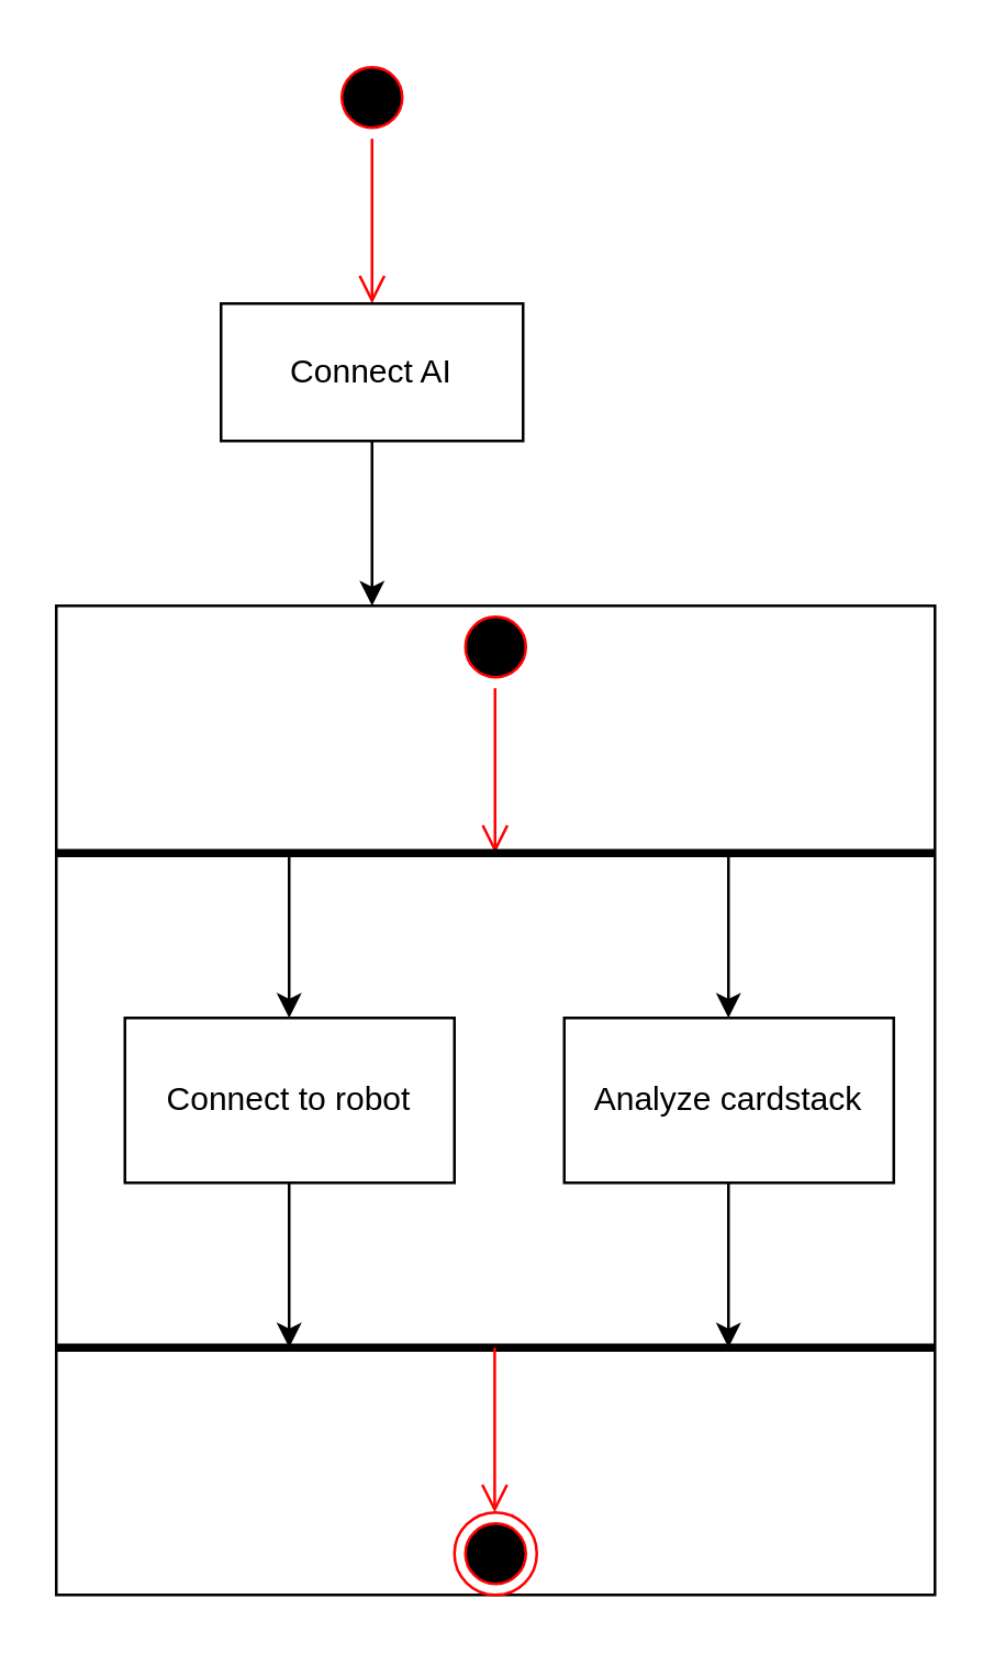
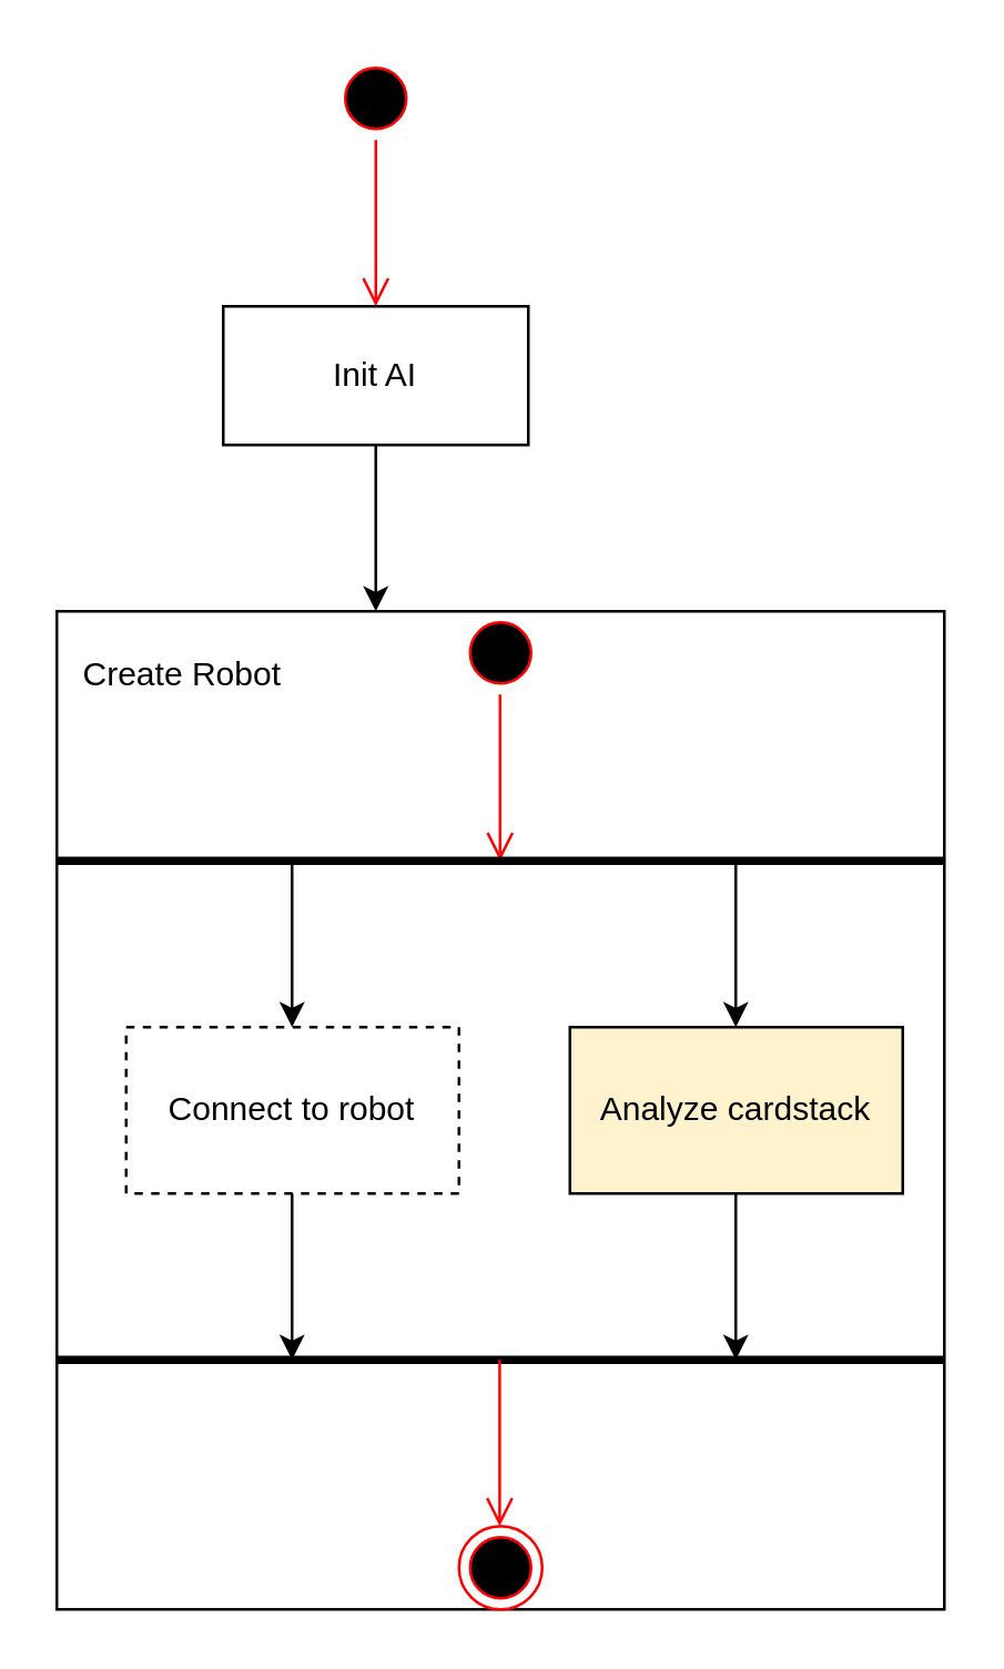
  <mxCell id="0" />
  <mxCell id="1" parent="0" />
  <mxCell id="2" value="" style="ellipse;html=1;shape=startState;fillColor=#000000;strokeColor=#ff0000;" vertex="1" parent="1"><mxGeometry x="120" y="20" width="30" height="30" as="geometry" /></mxCell>
  <mxCell id="3" value="" style="edgeStyle=orthogonalEdgeStyle;html=1;verticalAlign=bottom;endArrow=open;endSize=8;strokeColor=#ff0000;rounded=0;" edge="1" source="2" parent="1"><mxGeometry relative="1" as="geometry"><mxPoint x="135" y="110" as="targetPoint" /></mxGeometry></mxCell>
  <mxCell id="4" style="edgeStyle=orthogonalEdgeStyle;rounded=0;orthogonalLoop=1;jettySize=auto;html=1;" edge="1" parent="1" source="5"><mxGeometry relative="1" as="geometry"><mxPoint x="135" y="220" as="targetPoint" /></mxGeometry></mxCell>
- <mxCell id="5" value="Connect AI" style="html=1;whiteSpace=wrap;" vertex="1" parent="1"><mxGeometry x="80" y="110" width="110" height="50" as="geometry" /></mxCell>
+ <mxCell id="5" value="Init AI" style="html=1;whiteSpace=wrap;" vertex="1" parent="1"><mxGeometry x="80" y="110" width="110" height="50" as="geometry" /></mxCell>
  <mxCell id="6" value="" style="group" vertex="1" connectable="0" parent="1"><mxGeometry x="20" y="220" width="320" height="360" as="geometry" /></mxCell>
  <mxCell id="7" value="" style="group;strokeColor=default;" vertex="1" connectable="0" parent="6"><mxGeometry width="320" height="360" as="geometry" /></mxCell>
- <mxCell id="8" value="Connect to robot" style="rounded=0;whiteSpace=wrap;html=1;" vertex="1" parent="7"><mxGeometry x="25" y="150" width="120" height="60" as="geometry" /></mxCell>
- <mxCell id="9" value="Analyze cardstack" style="rounded=0;whiteSpace=wrap;html=1;" vertex="1" parent="7"><mxGeometry x="185" y="150" width="120" height="60" as="geometry" /></mxCell>
+ <mxCell id="8" value="Connect to robot" style="rounded=0;whiteSpace=wrap;html=1;dashed=1;" vertex="1" parent="7"><mxGeometry x="25" y="150" width="120" height="60" as="geometry" /></mxCell>
+ <mxCell id="9" value="Analyze cardstack" style="rounded=0;whiteSpace=wrap;html=1;fillColor=#fff2cc;" vertex="1" parent="7"><mxGeometry x="185" y="150" width="120" height="60" as="geometry" /></mxCell>
  <mxCell id="10" value="" style="ellipse;html=1;shape=startState;fillColor=#000000;strokeColor=#ff0000;" vertex="1" parent="7"><mxGeometry x="145" width="30" height="30" as="geometry" /></mxCell>
  <mxCell id="11" value="" style="edgeStyle=orthogonalEdgeStyle;html=1;verticalAlign=bottom;endArrow=open;endSize=8;strokeColor=#ff0000;rounded=0;" edge="1" parent="7"><mxGeometry relative="1" as="geometry"><mxPoint x="159.8" y="90" as="targetPoint" /><mxPoint x="159.8" y="30" as="sourcePoint" /></mxGeometry></mxCell>
  <mxCell id="12" value="" style="endArrow=none;html=1;rounded=0;strokeWidth=3;" edge="1" parent="7"><mxGeometry width="50" height="50" relative="1" as="geometry"><mxPoint y="90" as="sourcePoint" /><mxPoint x="320" y="90" as="targetPoint" /></mxGeometry></mxCell>
  <mxCell id="13" style="edgeStyle=orthogonalEdgeStyle;rounded=0;orthogonalLoop=1;jettySize=auto;html=1;" edge="1" parent="7"><mxGeometry relative="1" as="geometry"><mxPoint x="84.8" y="150" as="targetPoint" /><mxPoint x="84.8" y="90" as="sourcePoint" /></mxGeometry></mxCell>
  <mxCell id="14" style="edgeStyle=orthogonalEdgeStyle;rounded=0;orthogonalLoop=1;jettySize=auto;html=1;" edge="1" parent="7"><mxGeometry relative="1" as="geometry"><mxPoint x="244.8" y="150" as="targetPoint" /><mxPoint x="244.8" y="90" as="sourcePoint" /></mxGeometry></mxCell>
  <mxCell id="15" value="" style="endArrow=none;html=1;rounded=0;strokeWidth=3;" edge="1" parent="7"><mxGeometry width="50" height="50" relative="1" as="geometry"><mxPoint y="270" as="sourcePoint" /><mxPoint x="320" y="270" as="targetPoint" /></mxGeometry></mxCell>
  <mxCell id="16" style="edgeStyle=orthogonalEdgeStyle;rounded=0;orthogonalLoop=1;jettySize=auto;html=1;" edge="1" parent="7"><mxGeometry relative="1" as="geometry"><mxPoint x="84.8" y="270" as="targetPoint" /><mxPoint x="84.8" y="210" as="sourcePoint" /></mxGeometry></mxCell>
  <mxCell id="17" style="edgeStyle=orthogonalEdgeStyle;rounded=0;orthogonalLoop=1;jettySize=auto;html=1;" edge="1" parent="7"><mxGeometry relative="1" as="geometry"><mxPoint x="244.8" y="270" as="targetPoint" /><mxPoint x="244.8" y="210" as="sourcePoint" /></mxGeometry></mxCell>
  <mxCell id="18" value="" style="ellipse;html=1;shape=endState;fillColor=#000000;strokeColor=#ff0000;" vertex="1" parent="7"><mxGeometry x="145" y="330" width="30" height="30" as="geometry" /></mxCell>
  <mxCell id="19" value="" style="edgeStyle=orthogonalEdgeStyle;html=1;verticalAlign=bottom;endArrow=open;endSize=8;strokeColor=#ff0000;rounded=0;" edge="1" parent="7"><mxGeometry relative="1" as="geometry"><mxPoint x="159.66" y="330" as="targetPoint" /><mxPoint x="159.66" y="270" as="sourcePoint" /></mxGeometry></mxCell>
+ <mxCell id="20" value="Create Robot" style="text;html=1;align=center;verticalAlign=middle;resizable=0;points=[];autosize=1;strokeColor=none;fillColor=none;" vertex="1" parent="6"><mxGeometry y="8" width="90" height="30" as="geometry" /></mxCell>
